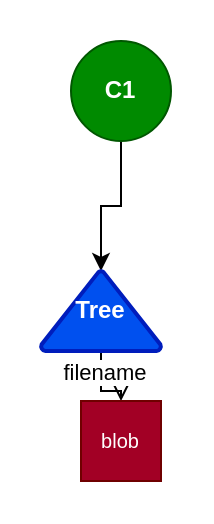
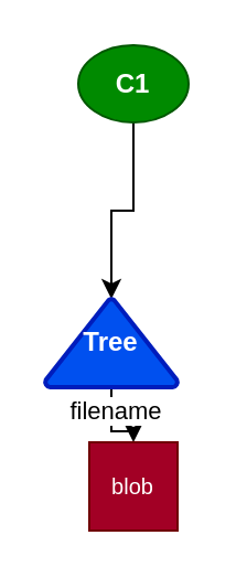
  <mxCell id="0" />
  <mxCell id="1" parent="0" />
  <mxCell id="2" style="edgeStyle=orthogonalEdgeStyle;rounded=0;orthogonalLoop=1;jettySize=auto;html=1;" parent="1" source="3" target="6" edge="1"><mxGeometry relative="1" as="geometry" /></mxCell>
- <mxCell id="3" value="C1" style="ellipse;whiteSpace=wrap;html=1;aspect=fixed;fillColor=#008a00;strokeColor=#005700;fontColor=#ffffff;fontStyle=1" parent="1" vertex="1"><mxGeometry x="35" y="20" width="50" height="50" as="geometry" /></mxCell>
- <mxCell id="4" style="edgeStyle=orthogonalEdgeStyle;rounded=0;orthogonalLoop=1;jettySize=auto;html=1;endArrow=open;" parent="1" source="6" target="7" edge="1"><mxGeometry relative="1" as="geometry" /></mxCell>
+ <mxCell id="3" value="C1" style="ellipse;whiteSpace=wrap;html=1;aspect=fixed;fillColor=#008a00;strokeColor=#005700;fontColor=#ffffff;fontStyle=1" parent="1" vertex="1"><mxGeometry x="35" y="20" width="50" height="35" as="geometry" /></mxCell>
+ <mxCell id="4" style="edgeStyle=orthogonalEdgeStyle;rounded=0;orthogonalLoop=1;jettySize=auto;html=1;" parent="1" source="6" target="7" edge="1"><mxGeometry relative="1" as="geometry" /></mxCell>
  <mxCell id="5" value="filename" style="edgeLabel;html=1;align=center;verticalAlign=middle;resizable=0;points=[];fontColor=#000000;" parent="4" vertex="1" connectable="0"><mxGeometry x="0.177" relative="1" as="geometry"><mxPoint y="-10" as="offset" /></mxGeometry></mxCell>
  <mxCell id="6" value="Tree" style="strokeWidth=2;html=1;shape=mxgraph.flowchart.extract_or_measurement;whiteSpace=wrap;fillColor=#0050ef;strokeColor=#001DBC;fontColor=#ffffff;fontStyle=1" parent="1" vertex="1"><mxGeometry x="20" y="135" width="59.99" height="40" as="geometry" /></mxCell>
  <mxCell id="7" value="&lt;span style=&quot;font-weight: normal&quot;&gt;&lt;font style=&quot;font-size: 10px&quot;&gt;blob&lt;/font&gt;&lt;/span&gt;" style="whiteSpace=wrap;html=1;aspect=fixed;fillColor=#a20025;strokeColor=#6F0000;fontColor=#ffffff;fontStyle=1" parent="1" vertex="1"><mxGeometry x="40" y="200" width="40" height="40" as="geometry" /></mxCell>
